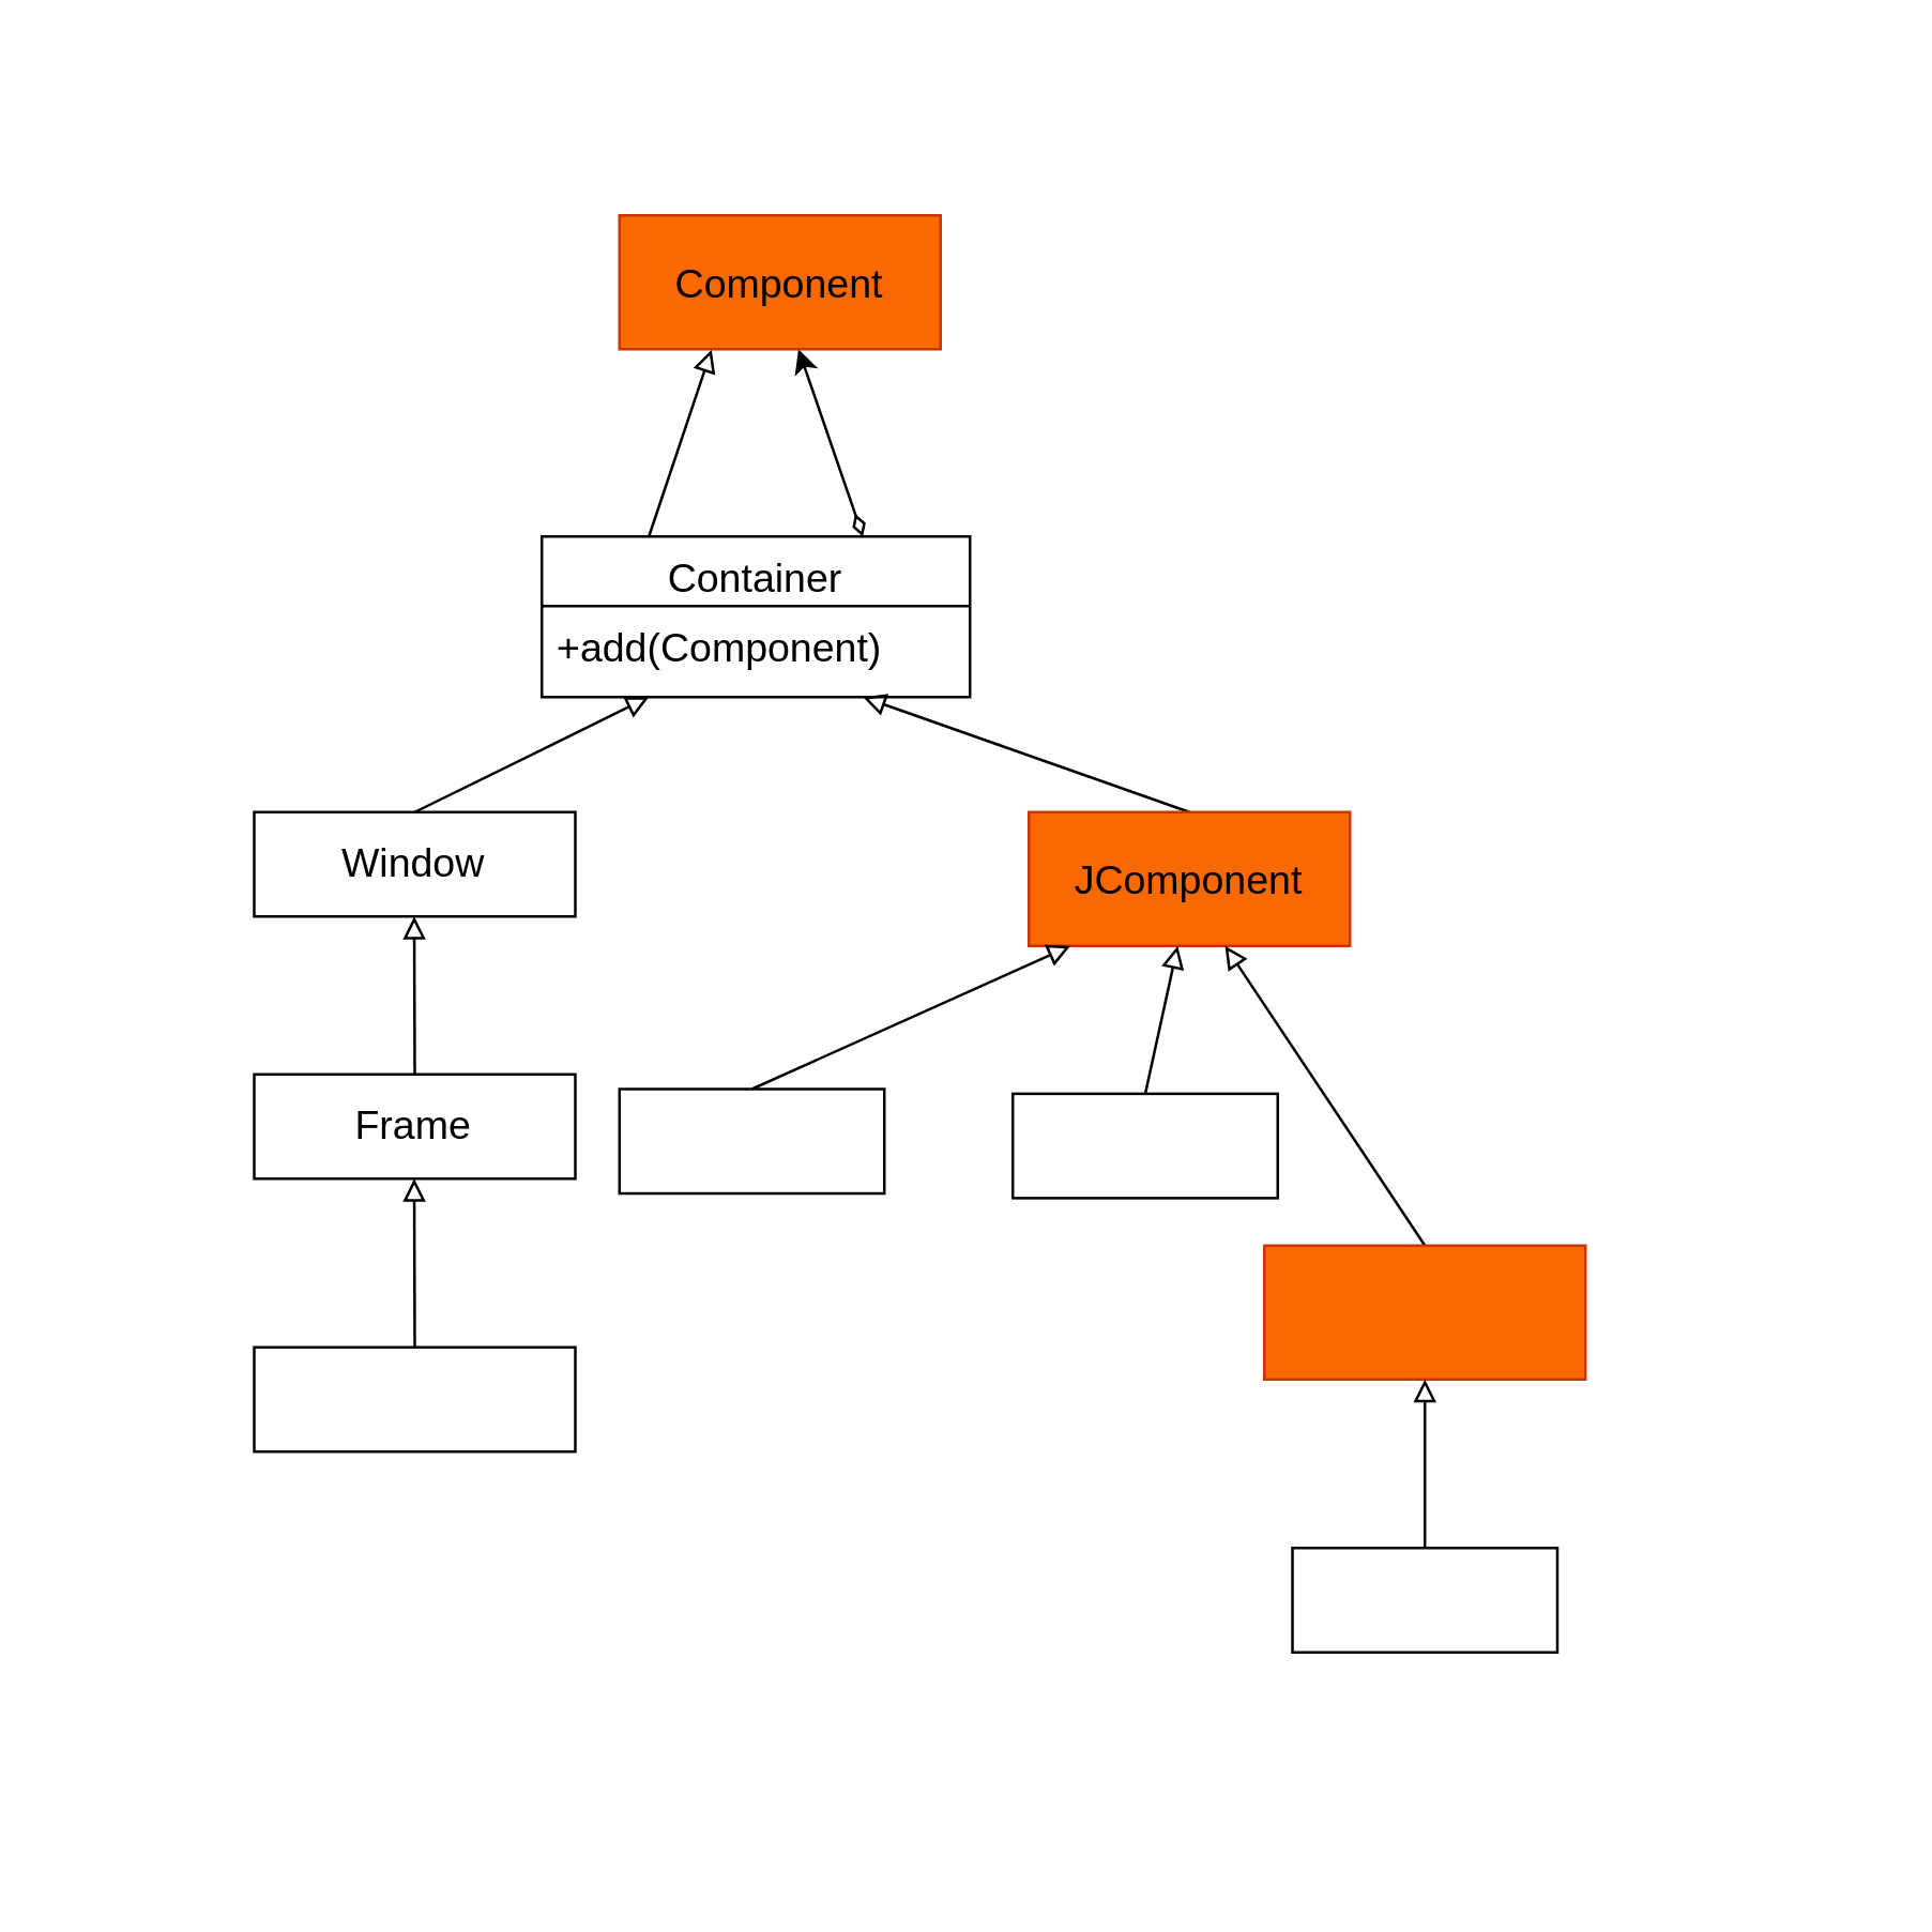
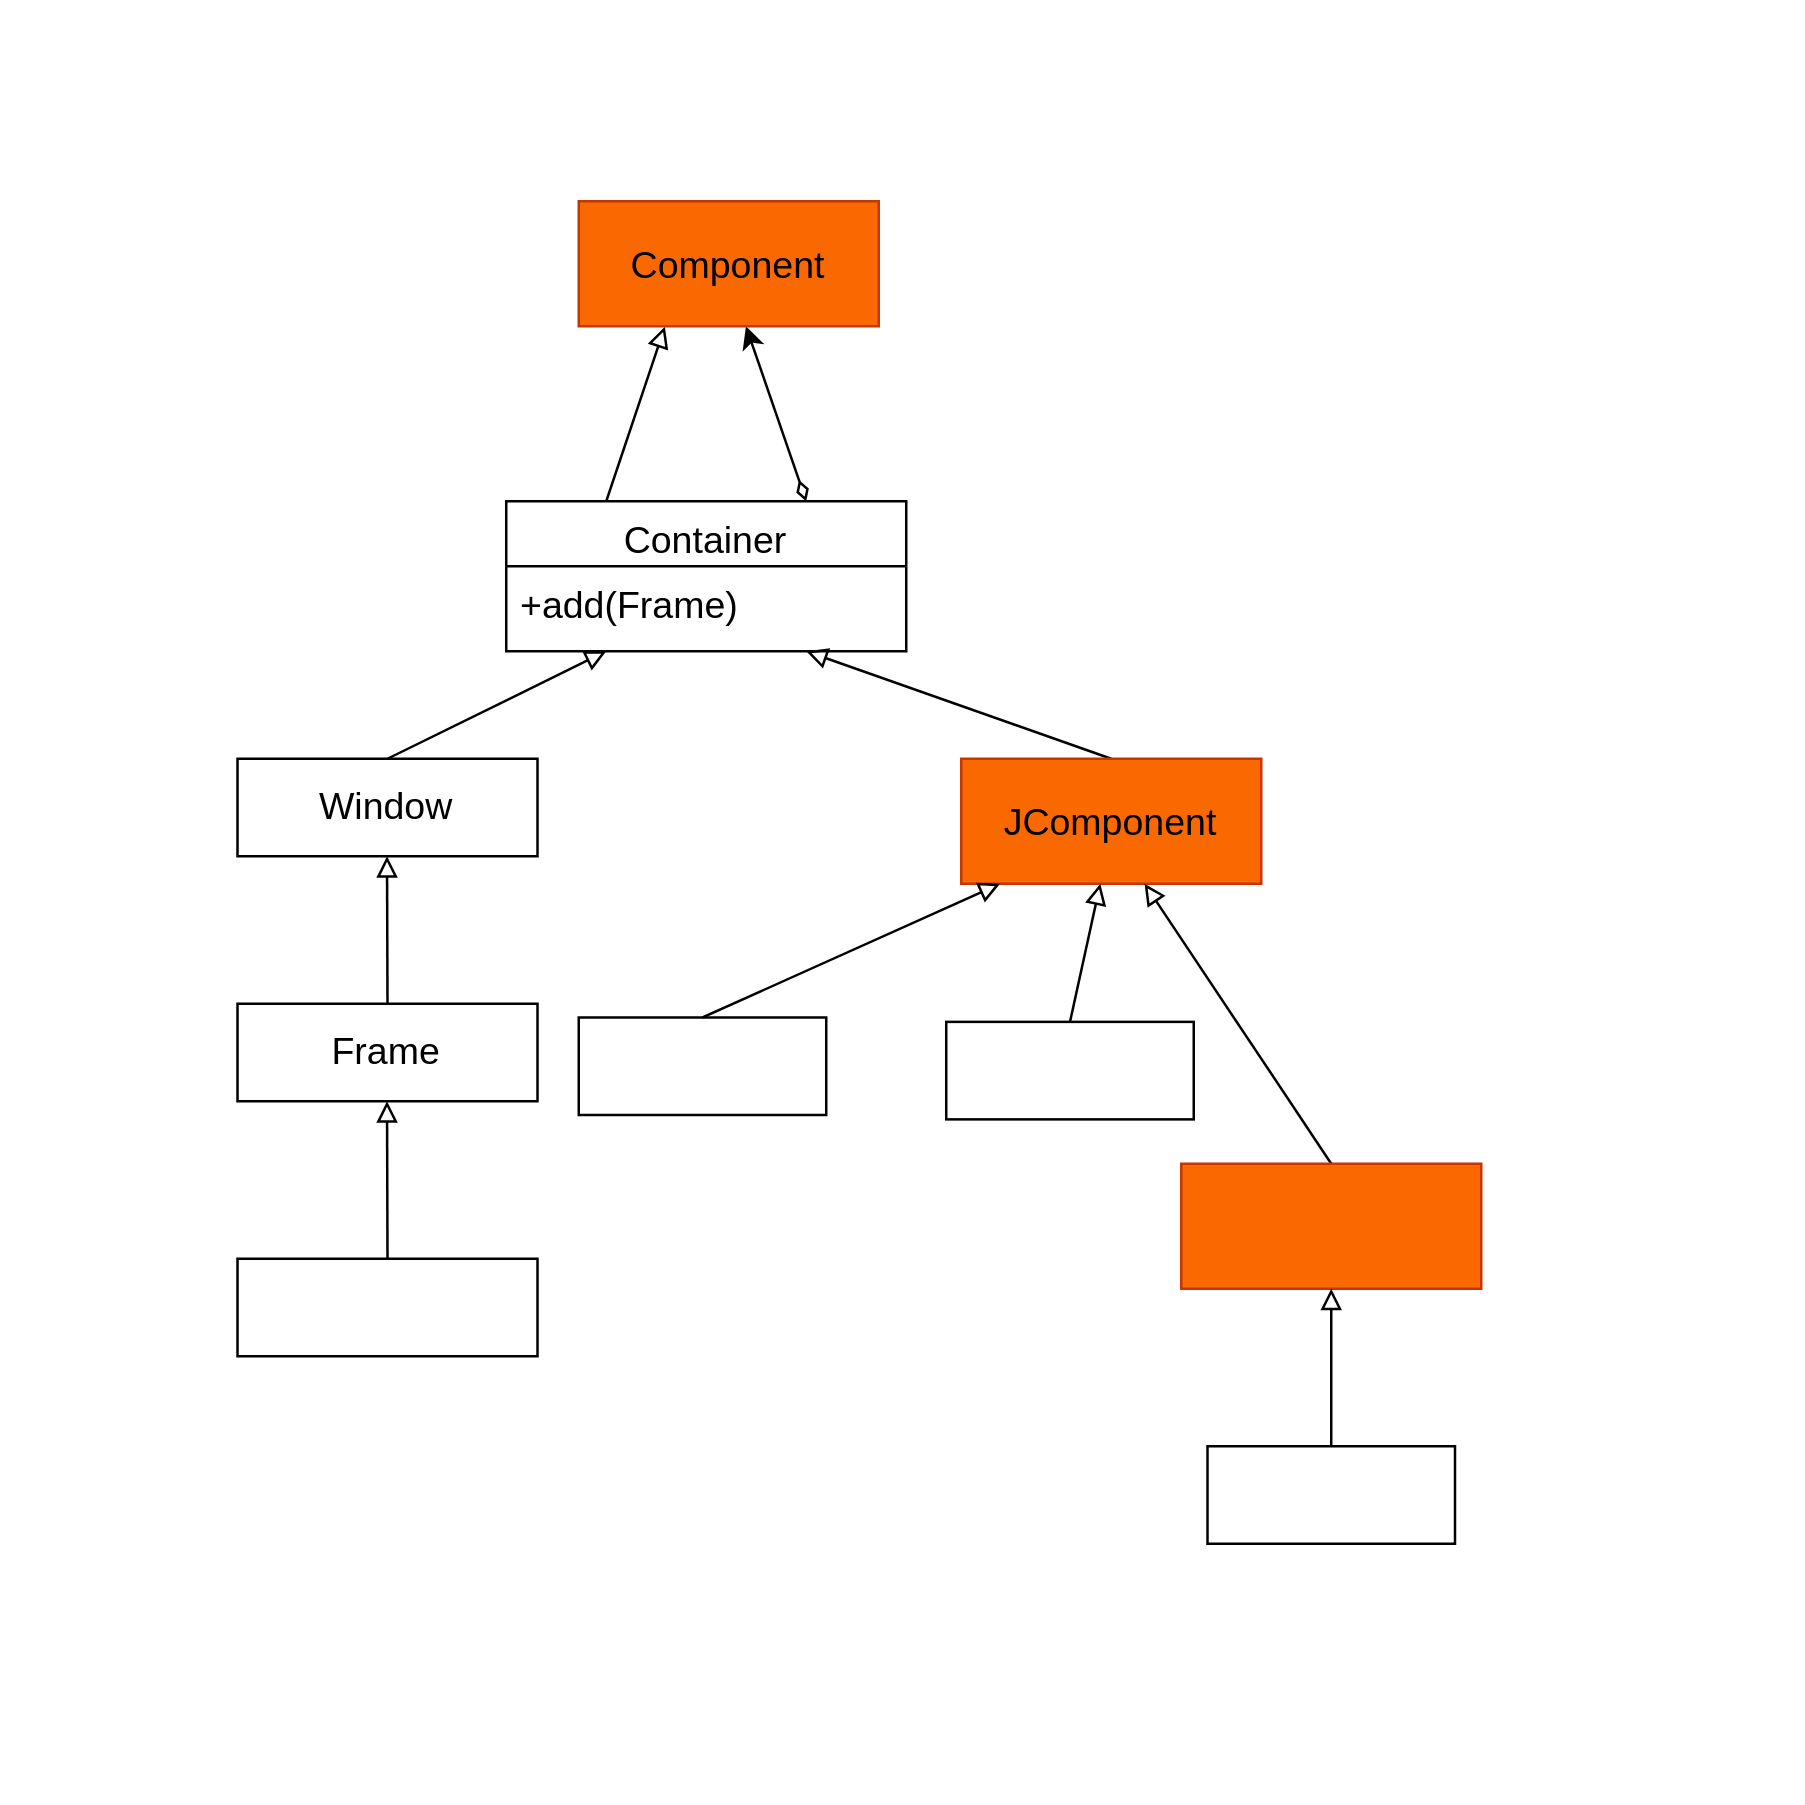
  <mxCell id="0" />
  <mxCell id="1" parent="0" />
  <mxCell id="2" style="edgeStyle=none;html=1;exitX=0.25;exitY=0;exitDx=0;exitDy=0;entryX=0.231;entryY=1.004;entryDx=0;entryDy=0;entryPerimeter=0;fontSize=15;fontColor=#000000;strokeColor=#000000;endArrow=block;endFill=0;strokeWidth=1;" parent="1" source="4" target="7" edge="1"><mxGeometry relative="1" as="geometry" /></mxCell>
  <mxCell id="3" style="edgeStyle=none;html=1;exitX=0.75;exitY=0;exitDx=0;exitDy=0;strokeColor=#000000;strokeWidth=1;fontSize=15;fontColor=#000000;endArrow=classic;endFill=1;startArrow=diamondThin;startFill=0;" parent="1" source="4" target="7" edge="1"><mxGeometry relative="1" as="geometry" /></mxCell>
  <mxCell id="4" value="Container" style="swimlane;fontStyle=0;align=center;verticalAlign=top;childLayout=stackLayout;horizontal=1;startSize=26;horizontalStack=0;resizeParent=1;resizeLast=0;collapsible=1;marginBottom=0;rounded=0;shadow=0;strokeWidth=1;strokeColor=#000000;fontSize=15;" parent="1" vertex="1"><mxGeometry x="202" y="200" width="160" height="60" as="geometry"><mxRectangle x="220" y="300" width="170" height="26" as="alternateBounds" /></mxGeometry></mxCell>
- <mxCell id="5" value="+add(Component)" style="text;align=left;verticalAlign=top;spacingLeft=4;spacingRight=4;overflow=hidden;rotatable=0;points=[[0,0.5],[1,0.5]];portConstraint=eastwest;fontColor=#000000;fontSize=15;" parent="4" vertex="1"><mxGeometry y="26" width="160" height="26" as="geometry" /></mxCell>
+ <mxCell id="5" value="+add(Frame)" style="text;align=left;verticalAlign=top;spacingLeft=4;spacingRight=4;overflow=hidden;rotatable=0;points=[[0,0.5],[1,0.5]];portConstraint=eastwest;fontColor=#000000;fontSize=15;" parent="4" vertex="1"><mxGeometry y="26" width="160" height="26" as="geometry" /></mxCell>
  <mxCell id="6" value="" style="rounded=0;whiteSpace=wrap;html=1;fillColor=#fa6800;fontColor=#000000;strokeColor=#C73500;" parent="1" vertex="1"><mxGeometry x="231" y="80" width="120" height="50" as="geometry" /></mxCell>
  <mxCell id="7" value="Component" style="text;align=center;verticalAlign=top;spacingLeft=4;spacingRight=4;overflow=hidden;rotatable=0;points=[[0,0.5],[1,0.5]];portConstraint=eastwest;rounded=0;shadow=0;html=0;fontSize=15;" parent="1" vertex="1"><mxGeometry x="243.5" y="90" width="95" height="40" as="geometry" /></mxCell>
  <mxCell id="8" style="edgeStyle=none;html=1;exitX=0.5;exitY=0;exitDx=0;exitDy=0;entryX=0.25;entryY=1;entryDx=0;entryDy=0;strokeColor=#000000;strokeWidth=1;fontSize=15;fontColor=#000000;startArrow=none;startFill=0;endArrow=block;endFill=0;" parent="1" source="9" target="4" edge="1"><mxGeometry relative="1" as="geometry" /></mxCell>
  <mxCell id="9" value="" style="rounded=0;whiteSpace=wrap;html=1;fillColor=none;strokeColor=#000000;" parent="1" vertex="1"><mxGeometry x="94.5" y="303" width="120" height="39" as="geometry" /></mxCell>
  <mxCell id="10" value="Window&#10;" style="text;align=center;verticalAlign=top;spacingLeft=4;spacingRight=4;overflow=hidden;rotatable=0;points=[[0,0.5],[1,0.5]];portConstraint=eastwest;rounded=0;shadow=0;html=0;fontSize=15;fontColor=#000000;" parent="1" vertex="1"><mxGeometry x="107" y="306.5" width="94.5" height="35.5" as="geometry" /></mxCell>
  <mxCell id="11" style="edgeStyle=none;html=1;exitX=0.5;exitY=0;exitDx=0;exitDy=0;strokeColor=#000000;strokeWidth=1;fontSize=15;fontColor=#000000;startArrow=none;startFill=0;endArrow=block;endFill=0;" parent="1" source="12" target="10" edge="1"><mxGeometry relative="1" as="geometry" /></mxCell>
  <mxCell id="12" value="" style="rounded=0;whiteSpace=wrap;html=1;fillColor=none;strokeColor=#000000;" parent="1" vertex="1"><mxGeometry x="94.5" y="401" width="120" height="39" as="geometry" /></mxCell>
  <mxCell id="13" value="Frame" style="text;align=center;verticalAlign=top;spacingLeft=4;spacingRight=4;overflow=hidden;rotatable=0;points=[[0,0.5],[1,0.5]];portConstraint=eastwest;rounded=0;shadow=0;html=0;fontSize=15;fontColor=#000000;" parent="1" vertex="1"><mxGeometry x="107" y="404.5" width="94.5" height="35.5" as="geometry" /></mxCell>
  <mxCell id="14" style="edgeStyle=none;html=1;exitX=0.5;exitY=0;exitDx=0;exitDy=0;strokeColor=#000000;strokeWidth=1;fontSize=15;fontColor=#000000;startArrow=none;startFill=0;endArrow=block;endFill=0;" parent="1" source="15" target="13" edge="1"><mxGeometry relative="1" as="geometry" /></mxCell>
  <mxCell id="15" value="" style="rounded=0;whiteSpace=wrap;html=1;fillColor=none;strokeColor=#000000;" parent="1" vertex="1"><mxGeometry x="94.5" y="503" width="120" height="39" as="geometry" /></mxCell>
  <mxCell id="16" style="edgeStyle=none;html=1;exitX=0.5;exitY=0;exitDx=0;exitDy=0;entryX=0.75;entryY=1;entryDx=0;entryDy=0;strokeColor=#000000;strokeWidth=1;fontSize=15;fontColor=#000000;startArrow=none;startFill=0;endArrow=block;endFill=0;" parent="1" source="17" target="4" edge="1"><mxGeometry relative="1" as="geometry" /></mxCell>
  <mxCell id="17" value="" style="rounded=0;whiteSpace=wrap;html=1;fillColor=#fa6800;fontColor=#000000;strokeColor=#C73500;" parent="1" vertex="1"><mxGeometry x="384" y="303" width="120" height="50" as="geometry" /></mxCell>
  <mxCell id="18" value="JComponent" style="text;align=center;verticalAlign=top;spacingLeft=4;spacingRight=4;overflow=hidden;rotatable=0;points=[[0,0.5],[1,0.5]];portConstraint=eastwest;rounded=0;shadow=0;html=0;fontSize=15;" parent="1" vertex="1"><mxGeometry x="396.5" y="313" width="95" height="40" as="geometry" /></mxCell>
  <mxCell id="19" style="edgeStyle=none;html=1;exitX=0.5;exitY=0;exitDx=0;exitDy=0;strokeColor=#000000;strokeWidth=1;fontSize=15;fontColor=#000000;startArrow=none;startFill=0;endArrow=block;endFill=0;" parent="1" source="20" target="18" edge="1"><mxGeometry relative="1" as="geometry" /></mxCell>
  <mxCell id="20" value="" style="rounded=0;whiteSpace=wrap;html=1;fillColor=#fa6800;fontColor=#000000;strokeColor=#C73500;" parent="1" vertex="1"><mxGeometry x="472" y="465" width="120" height="50" as="geometry" /></mxCell>
  <mxCell id="21" style="edgeStyle=none;html=1;exitX=0.5;exitY=0;exitDx=0;exitDy=0;strokeColor=#000000;strokeWidth=1;fontSize=15;fontColor=#000000;startArrow=none;startFill=0;endArrow=block;endFill=0;" parent="1" source="22" target="18" edge="1"><mxGeometry relative="1" as="geometry" /></mxCell>
  <mxCell id="22" value="" style="rounded=0;whiteSpace=wrap;html=1;fillColor=none;strokeColor=#000000;" parent="1" vertex="1"><mxGeometry x="231" y="406.5" width="99" height="39" as="geometry" /></mxCell>
  <mxCell id="23" style="edgeStyle=none;html=1;exitX=0.5;exitY=0;exitDx=0;exitDy=0;strokeColor=#000000;strokeWidth=1;fontSize=15;fontColor=#000000;startArrow=none;startFill=0;endArrow=block;endFill=0;" parent="1" source="24" target="18" edge="1"><mxGeometry relative="1" as="geometry" /></mxCell>
  <mxCell id="24" value="" style="rounded=0;whiteSpace=wrap;html=1;fillColor=none;strokeColor=#000000;" parent="1" vertex="1"><mxGeometry x="378" y="408.25" width="99" height="39" as="geometry" /></mxCell>
  <mxCell id="25" style="edgeStyle=none;html=1;exitX=0.5;exitY=0;exitDx=0;exitDy=0;strokeColor=#000000;strokeWidth=1;fontSize=15;fontColor=#000000;startArrow=none;startFill=0;endArrow=block;endFill=0;entryX=0.5;entryY=1;entryDx=0;entryDy=0;" parent="1" source="26" target="20" edge="1"><mxGeometry relative="1" as="geometry" /></mxCell>
  <mxCell id="26" value="" style="rounded=0;whiteSpace=wrap;html=1;fillColor=none;strokeColor=#000000;" parent="1" vertex="1"><mxGeometry x="482.5" y="578" width="99" height="39" as="geometry" /></mxCell>
  <mxCell id="27" value="" style="whiteSpace=wrap;html=1;aspect=fixed;fillColor=none;strokeColor=#FFFFFF;" vertex="1" parent="1"><mxGeometry x="20" y="20" width="680" height="680" as="geometry" /></mxCell>
